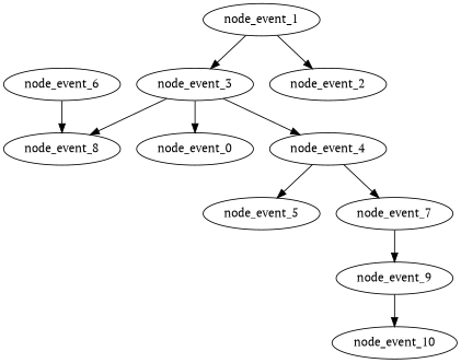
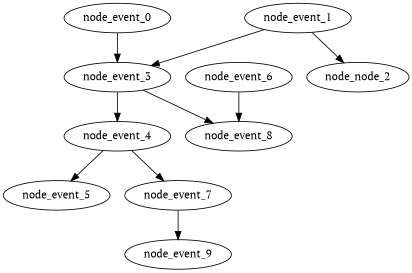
  digraph {
    fontname="PT Serif"
    node [Dependencies=0 Depth=1 EventType="DotQasm.Scheduling.GateEvent" Latency="00:00:00.0010000" fontname="PT Serif"]
    edge [fontname="PT Serif"]
    node_event_0 [EventIndex=0 Priority=0.015]
    node_event_3 [Dependencies=3 Depth=3 EventIndex=3 EventType="DotQasm.Scheduling.BarrierEvent" Priority=0.013999999999999999]
    node_event_4 [Dependencies=4 Depth=4 EventIndex=4 EventType="DotQasm.Scheduling.ControlledGateEvent" Latency="00:00:00.0020000" Priority=0.013]
    node_event_8 [Dependencies=11 Depth=7 EventIndex=8 EventType="DotQasm.Scheduling.IfEvent" Latency="00:00:00.0020000" Priority=0.007]
    node_event_1 [EventIndex=1 Priority=0.017]
-   node_event_2 [Dependencies=1 Depth=2 EventIndex=2 EventType="DotQasm.Scheduling.ControlledGateEvent" Latency="00:00:00.0020000" Priority=0.016]
+   node_event_2 [Dependencies=1 Depth=2 EventIndex=2 EventType="DotQasm.Scheduling.ControlledGateEvent" Latency="00:00:00.0020000" Priority=0.016 label=node_node_2]
    node_event_5 [Dependencies=5 Depth=5 EventIndex=5 Priority=0.011]
    node_event_7 [Dependencies=5 Depth=5 EventIndex=7 EventType="DotQasm.Scheduling.MeasurementEvent" Latency="00:00:00.0030000" Priority=0.008]
    node_event_9 [Dependencies=18 Depth=8 EventIndex=9 EventType="DotQasm.Scheduling.IfEvent" Latency="00:00:00.0020000" Priority=0.005]
    node_event_6 [Dependencies=6 Depth=6 EventIndex=6 EventType="DotQasm.Scheduling.MeasurementEvent" Latency="00:00:00.0030000" Priority=0.01]
-   node_event_10 [Dependencies=19 Depth=9 EventIndex=10 EventType="DotQasm.Scheduling.MeasurementEvent" Latency="00:00:00.0030000" Priority=0.003]
-   node_event_3 -> node_event_0
+   node_event_0 -> node_event_3
    node_event_3 -> node_event_4
    node_event_3 -> node_event_8
    node_event_4 -> node_event_5
    node_event_4 -> node_event_7
    node_event_1 -> node_event_3
    node_event_1 -> node_event_2
    node_event_7 -> node_event_9
-   node_event_9 -> node_event_10
    node_event_6 -> node_event_8
  }
